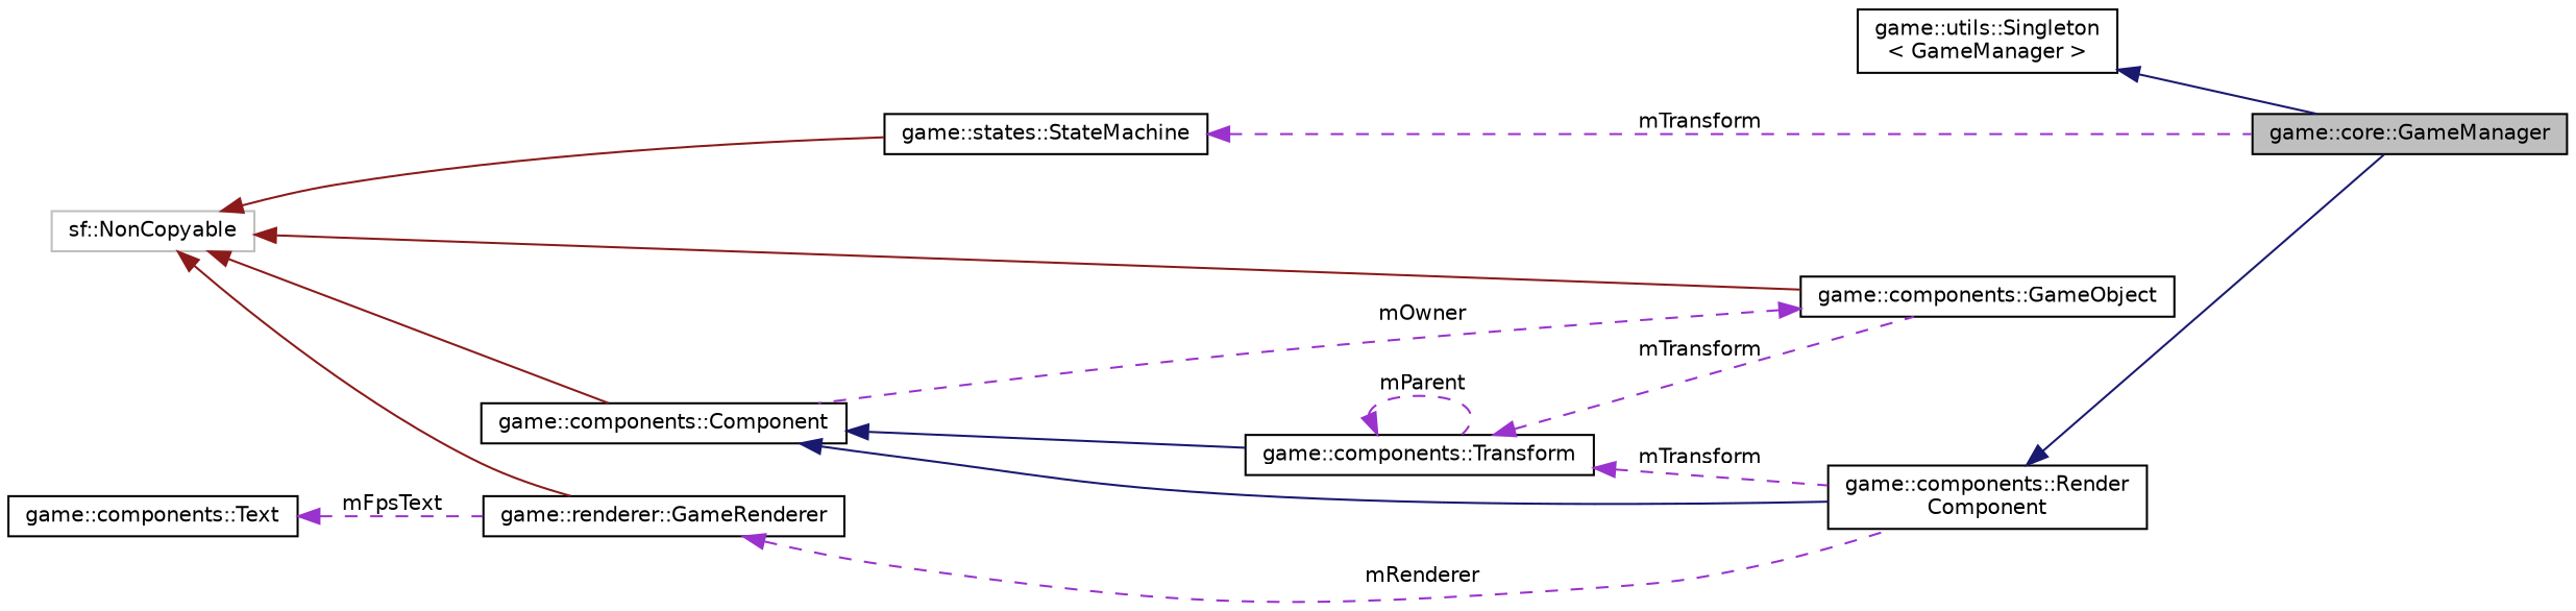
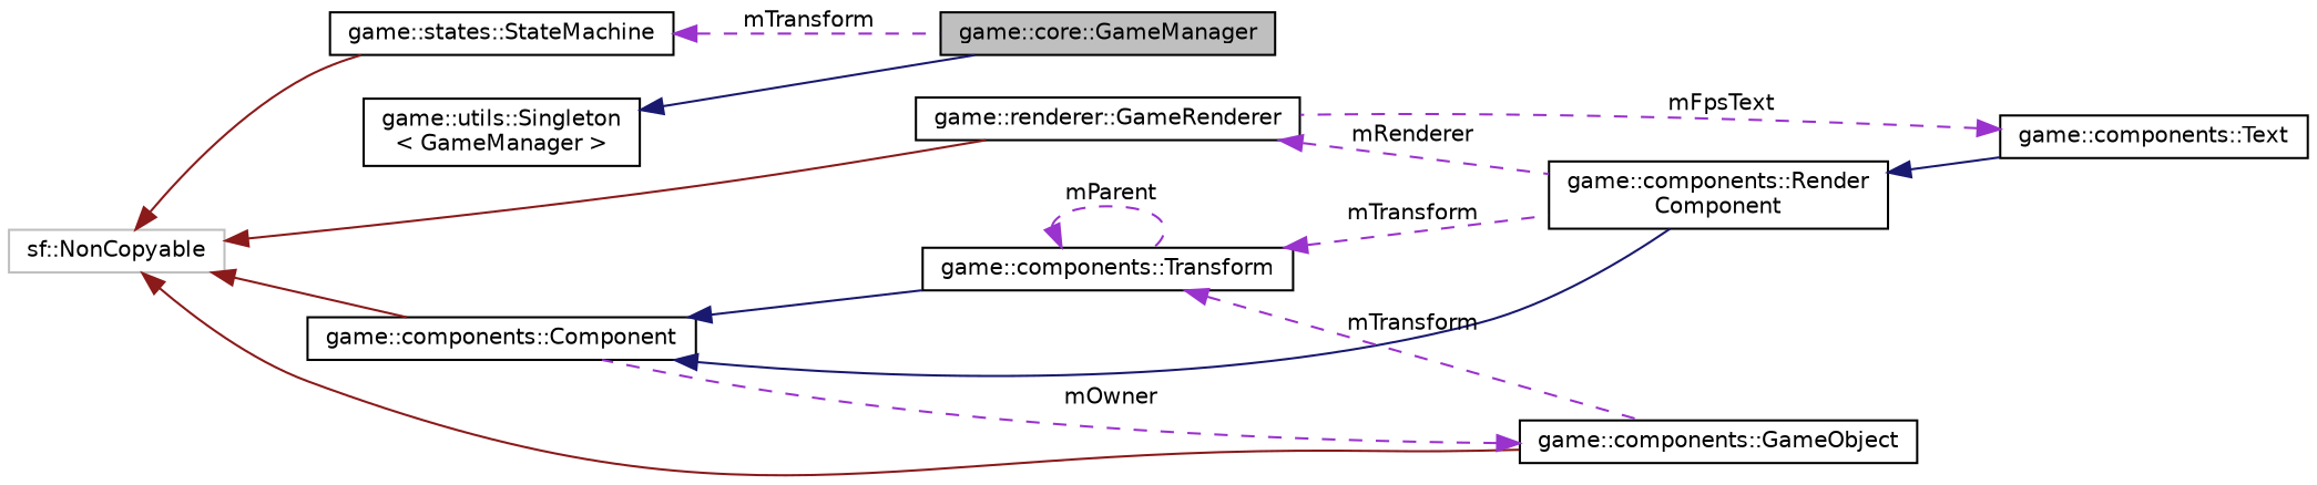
  digraph {
    rankdir=LR
    node [color=black fillcolor=white fontname=Helvetica fontsize=10 shape=record style=filled]
    edge [color=darkorchid3 dir=back fontname=Helvetica fontsize=10 labelfontname=Helvetica labelfontsize=10 style=solid]
    n1 [fillcolor=grey75 fontcolor=black height=0.2 label="game::core::GameManager" width=0.4]
    n2 [height=0.2 label="game::utils::Singleton\l\< GameManager \>" width=0.4]
    n3 [height=0.2 label="game::renderer::GameRenderer" width=0.4]
    n4 [height=0.2 label="game::components::Render\lComponent" width=0.4]
    n5 [color=grey75 height=0.2 label="sf::NonCopyable" width=0.4]
    n6 [height=0.2 label="game::components::Component" width=0.4]
    n7 [height=0.2 label="game::components::GameObject" width=0.4]
    n8 [height=0.2 label="game::states::StateMachine" width=0.4]
    n9 [height=0.2 label="game::components::Transform" width=0.4]
    n10 [height=0.2 label="game::components::Text" width=0.4]
    n2 -> n1 [color=midnightblue]
    n3 -> n4 [label=" mRenderer" style=dashed]
-   n4 -> n1 [color=midnightblue]
+   n4 -> n10 [color=midnightblue]
    n5 -> n3 [color=firebrick4]
    n5 -> n6 [color=firebrick4]
    n5 -> n7 [color=firebrick4]
    n5 -> n8 [color=firebrick4]
    n6 -> n4 [color=midnightblue]
    n6 -> n9 [color=midnightblue]
    n7 -> n6 [label=" mOwner" style=dashed]
    n8 -> n1 [label=" mTransform" style=dashed]
    n9 -> n4 [label=" mTransform" style=dashed]
    n9 -> n7 [label=" mTransform" style=dashed]
    n9 -> n9 [label=" mParent" style=dashed]
    n10 -> n3 [label=" mFpsText" style=dashed]
  }
